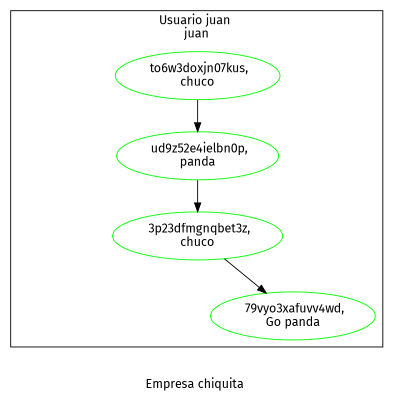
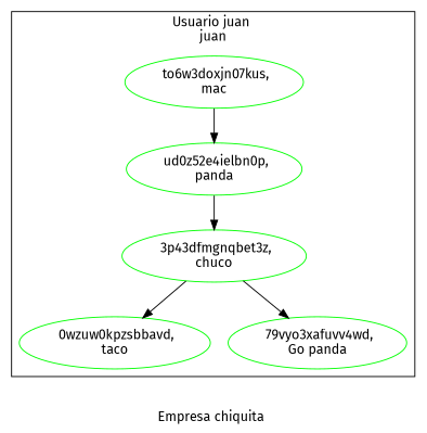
  digraph {
    fontname="Fira Sans"
    label="Empresa chiquita "
    node [color=green fontname="Fira Sans"]
    edge [fontname="Fira Sans"]
-   n2 [height=0.5 label=" 3p23dfmgnqbet3z,\nchuco" width=1.2]
+   n1 [height=0.5 label=" 0wzuw0kpzsbbavd,\ntaco" width=1.2]
+   n2 [height=0.5 label=" 3p43dfmgnqbet3z,\nchuco" width=1.2]
    n3 [height=0.5 label=" 79vyo3xafuvv4wd,\nGo panda" width=1.2]
-   n4 [height=0.5 label=" to6w3doxjn07kus,\nchuco" width=1.2]
-   n5 [height=0.5 label=" ud9z52e4ielbn0p,\npanda" width=1.2]
+   n4 [height=0.5 label=" to6w3doxjn07kus,\nmac" width=1.2]
+   n5 [height=0.5 label=" ud0z52e4ielbn0p,\npanda" width=1.2]
    subgraph cluster_1 {
      label="Usuario juan \n juan "
+     n1
      n2
      n3
      n4
      n5
    }
+   n2 -> n1
    n2 -> n3
    n4 -> n5
    n5 -> n2
  }
